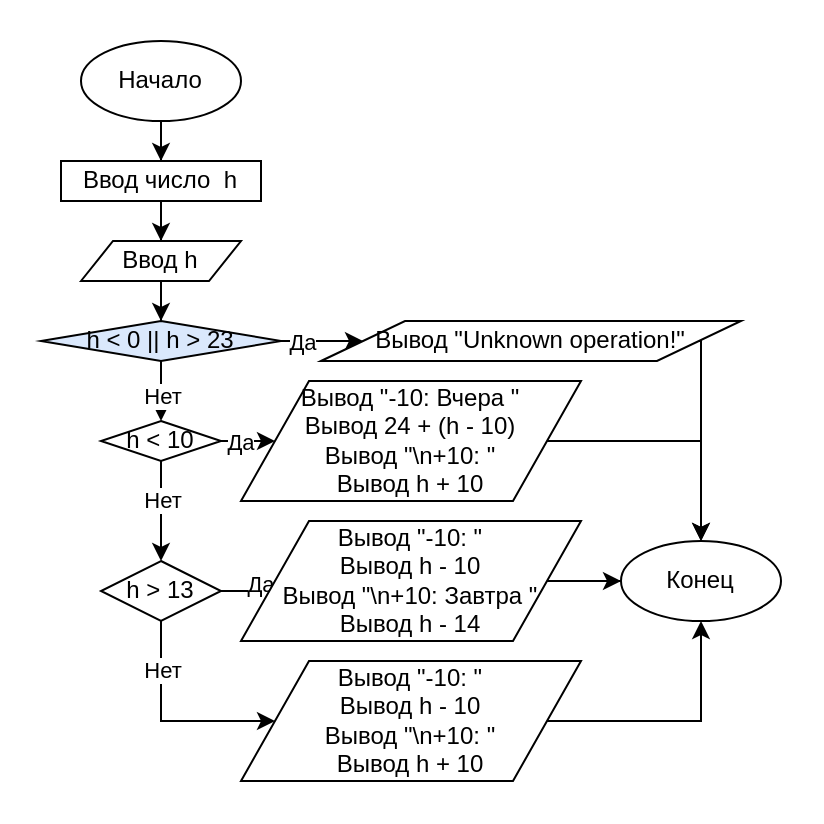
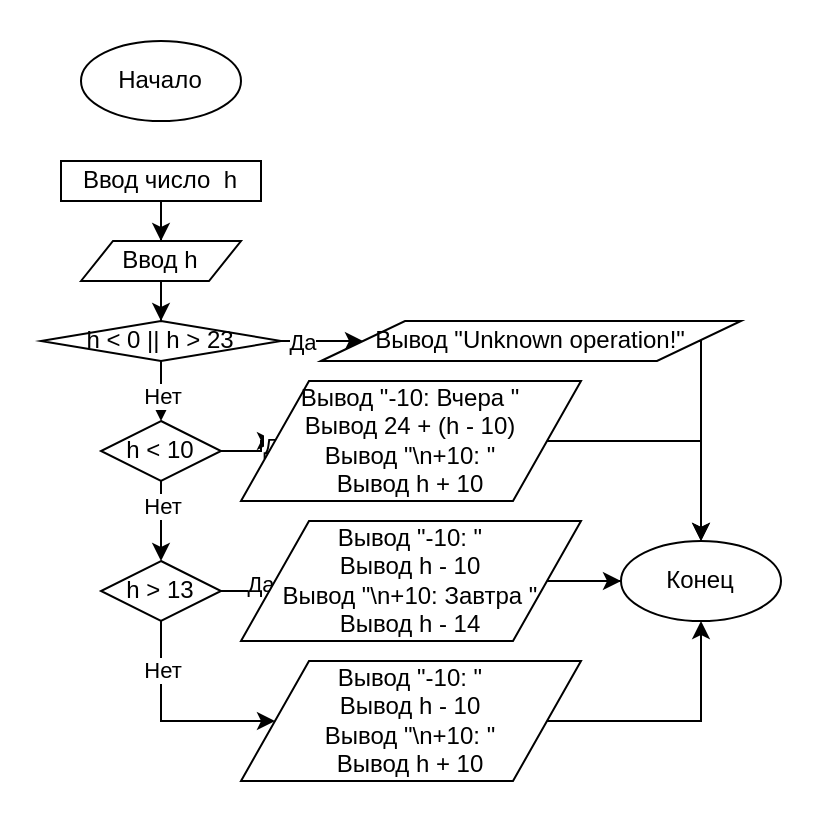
  <mxCell id="0" />
  <mxCell id="1" parent="0" />
- <mxCell id="2" style="edgeStyle=orthogonalEdgeStyle;rounded=0;orthogonalLoop=1;jettySize=auto;html=1;entryX=0.5;entryY=0;entryDx=0;entryDy=0;" edge="1" parent="1" source="3" target="5"><mxGeometry relative="1" as="geometry" /></mxCell>
  <mxCell id="3" value="Начало" style="ellipse;whiteSpace=wrap;html=1;" vertex="1" parent="1"><mxGeometry x="40" y="20" width="80" height="40" as="geometry" /></mxCell>
  <mxCell id="4" style="edgeStyle=orthogonalEdgeStyle;rounded=0;orthogonalLoop=1;jettySize=auto;html=1;" edge="1" parent="1" source="5" target="7"><mxGeometry relative="1" as="geometry" /></mxCell>
  <mxCell id="5" value="Ввод число&amp;nbsp; h" style="rounded=0;whiteSpace=wrap;html=1;" vertex="1" parent="1"><mxGeometry x="30" y="80" width="100" height="20" as="geometry" /></mxCell>
  <mxCell id="6" style="edgeStyle=orthogonalEdgeStyle;rounded=0;orthogonalLoop=1;jettySize=auto;html=1;entryX=0.5;entryY=0;entryDx=0;entryDy=0;" edge="1" parent="1" source="7" target="27"><mxGeometry relative="1" as="geometry" /></mxCell>
  <mxCell id="7" value="Ввод h" style="shape=parallelogram;perimeter=parallelogramPerimeter;whiteSpace=wrap;html=1;" vertex="1" parent="1"><mxGeometry x="40" y="120" width="80" height="20" as="geometry" /></mxCell>
  <mxCell id="8" style="edgeStyle=orthogonalEdgeStyle;rounded=0;orthogonalLoop=1;jettySize=auto;html=1;entryX=0;entryY=0.5;entryDx=0;entryDy=0;" edge="1" parent="1" source="12" target="14"><mxGeometry relative="1" as="geometry" /></mxCell>
  <mxCell id="9" value="Да" style="edgeLabel;html=1;align=center;verticalAlign=middle;resizable=0;points=[];" vertex="1" connectable="0" parent="8"><mxGeometry x="0.434" relative="1" as="geometry"><mxPoint x="7.67" as="offset" /></mxGeometry></mxCell>
  <mxCell id="10" style="edgeStyle=orthogonalEdgeStyle;rounded=0;orthogonalLoop=1;jettySize=auto;html=1;entryX=0.5;entryY=0;entryDx=0;entryDy=0;" edge="1" parent="1" source="12" target="19"><mxGeometry relative="1" as="geometry" /></mxCell>
  <mxCell id="11" value="Нет" style="edgeLabel;html=1;align=center;verticalAlign=middle;resizable=0;points=[];" vertex="1" connectable="0" parent="10"><mxGeometry x="0.487" relative="1" as="geometry"><mxPoint y="-17.14" as="offset" /></mxGeometry></mxCell>
- <mxCell id="12" value="h &amp;lt; 10" style="rhombus;whiteSpace=wrap;html=1;" vertex="1" parent="1"><mxGeometry x="50" y="210" width="60" height="20" as="geometry" /></mxCell>
+ <mxCell id="12" value="h &amp;lt; 10" style="rhombus;whiteSpace=wrap;html=1;" vertex="1" parent="1"><mxGeometry x="50" y="210" width="60" height="30" as="geometry" /></mxCell>
  <mxCell id="13" style="edgeStyle=orthogonalEdgeStyle;rounded=0;orthogonalLoop=1;jettySize=auto;html=1;" edge="1" parent="1" source="14" target="22"><mxGeometry relative="1" as="geometry" /></mxCell>
  <mxCell id="14" value="Вывод &quot;-10: Вчера &quot;&lt;br&gt;Вывод&amp;nbsp;24 + (h - 10)&lt;br&gt;Вывод &quot;\n+10: &quot;&lt;br&gt;Вывод&amp;nbsp;h + 10" style="shape=parallelogram;perimeter=parallelogramPerimeter;whiteSpace=wrap;html=1;" vertex="1" parent="1"><mxGeometry x="120" y="190" width="170" height="60" as="geometry" /></mxCell>
  <mxCell id="15" style="edgeStyle=orthogonalEdgeStyle;rounded=0;orthogonalLoop=1;jettySize=auto;html=1;entryX=0;entryY=0.5;entryDx=0;entryDy=0;" edge="1" parent="1" source="19" target="31"><mxGeometry relative="1" as="geometry"><mxPoint x="80" y="350" as="targetPoint" /><Array as="points"><mxPoint x="80" y="360" /></Array></mxGeometry></mxCell>
  <mxCell id="16" value="Нет" style="edgeLabel;html=1;align=center;verticalAlign=middle;resizable=0;points=[];" vertex="1" connectable="0" parent="15"><mxGeometry x="-0.823" relative="1" as="geometry"><mxPoint y="15.43" as="offset" /></mxGeometry></mxCell>
  <mxCell id="17" style="edgeStyle=orthogonalEdgeStyle;rounded=0;orthogonalLoop=1;jettySize=auto;html=1;entryX=0;entryY=0.5;entryDx=0;entryDy=0;" edge="1" parent="1" source="19" target="29"><mxGeometry relative="1" as="geometry" /></mxCell>
  <mxCell id="18" value="Да" style="edgeLabel;html=1;align=center;verticalAlign=middle;resizable=0;points=[];" vertex="1" connectable="0" parent="17"><mxGeometry x="0.531" y="1" relative="1" as="geometry"><mxPoint as="offset" /></mxGeometry></mxCell>
  <mxCell id="19" value="h &amp;gt; 13" style="rhombus;whiteSpace=wrap;html=1;" vertex="1" parent="1"><mxGeometry x="50" y="280" width="60" height="30" as="geometry" /></mxCell>
  <mxCell id="20" style="edgeStyle=orthogonalEdgeStyle;rounded=0;orthogonalLoop=1;jettySize=auto;html=1;entryX=0.5;entryY=0;entryDx=0;entryDy=0;exitX=1;exitY=0.5;exitDx=0;exitDy=0;" edge="1" parent="1" source="21" target="22"><mxGeometry relative="1" as="geometry"><Array as="points"><mxPoint x="350" y="170" /></Array></mxGeometry></mxCell>
  <mxCell id="21" value="Вывод&amp;nbsp;&quot;Unknown operation!&quot;" style="shape=parallelogram;perimeter=parallelogramPerimeter;whiteSpace=wrap;html=1;" vertex="1" parent="1"><mxGeometry x="160" y="160" width="210" height="20" as="geometry" /></mxCell>
  <mxCell id="22" value="Конец" style="ellipse;whiteSpace=wrap;html=1;" vertex="1" parent="1"><mxGeometry x="310" y="270" width="80" height="40" as="geometry" /></mxCell>
  <mxCell id="23" style="edgeStyle=orthogonalEdgeStyle;rounded=0;orthogonalLoop=1;jettySize=auto;html=1;" edge="1" parent="1" source="27" target="21"><mxGeometry relative="1" as="geometry" /></mxCell>
  <mxCell id="24" value="Да" style="edgeLabel;html=1;align=center;verticalAlign=middle;resizable=0;points=[];" vertex="1" connectable="0" parent="23"><mxGeometry x="-0.746" relative="1" as="geometry"><mxPoint as="offset" /></mxGeometry></mxCell>
  <mxCell id="25" style="edgeStyle=orthogonalEdgeStyle;rounded=0;orthogonalLoop=1;jettySize=auto;html=1;entryX=0.5;entryY=0;entryDx=0;entryDy=0;" edge="1" parent="1" source="27" target="12"><mxGeometry relative="1" as="geometry" /></mxCell>
  <mxCell id="26" value="Нет" style="edgeLabel;html=1;align=center;verticalAlign=middle;resizable=0;points=[];" vertex="1" connectable="0" parent="25"><mxGeometry x="0.466" relative="1" as="geometry"><mxPoint as="offset" /></mxGeometry></mxCell>
- <mxCell id="27" value="h &amp;lt; 0 || h &amp;gt; 23" style="rhombus;whiteSpace=wrap;html=1;fillColor=#dae8fc;" vertex="1" parent="1"><mxGeometry x="20" y="160" width="120" height="20" as="geometry" /></mxCell>
+ <mxCell id="27" value="h &amp;lt; 0 || h &amp;gt; 23" style="rhombus;whiteSpace=wrap;html=1;" vertex="1" parent="1"><mxGeometry x="20" y="160" width="120" height="20" as="geometry" /></mxCell>
  <mxCell id="28" style="edgeStyle=orthogonalEdgeStyle;rounded=0;orthogonalLoop=1;jettySize=auto;html=1;entryX=0;entryY=0.5;entryDx=0;entryDy=0;" edge="1" parent="1" source="29" target="22"><mxGeometry relative="1" as="geometry" /></mxCell>
  <mxCell id="29" value="Вывод &quot;-10:&amp;nbsp;&quot;&lt;br&gt;Вывод&amp;nbsp;h - 10&lt;br&gt;Вывод &quot;\n+10: Завтра&amp;nbsp;&quot;&lt;br&gt;Вывод&amp;nbsp;h - 14" style="shape=parallelogram;perimeter=parallelogramPerimeter;whiteSpace=wrap;html=1;" vertex="1" parent="1"><mxGeometry x="120" y="260" width="170" height="60" as="geometry" /></mxCell>
  <mxCell id="30" style="edgeStyle=orthogonalEdgeStyle;rounded=0;orthogonalLoop=1;jettySize=auto;html=1;entryX=0.5;entryY=1;entryDx=0;entryDy=0;" edge="1" parent="1" source="31" target="22"><mxGeometry relative="1" as="geometry" /></mxCell>
  <mxCell id="31" value="Вывод &quot;-10:&amp;nbsp;&quot;&lt;br&gt;Вывод&amp;nbsp;h - 10&lt;br&gt;Вывод &quot;\n+10: &quot;&lt;br&gt;Вывод&amp;nbsp;h + 10" style="shape=parallelogram;perimeter=parallelogramPerimeter;whiteSpace=wrap;html=1;" vertex="1" parent="1"><mxGeometry x="120" y="330" width="170" height="60" as="geometry" /></mxCell>
